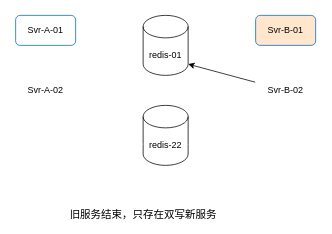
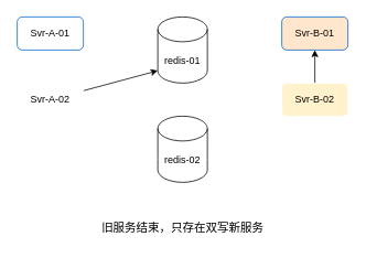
  <mxCell id="0" />
  <mxCell id="1" parent="0" />
  <mxCell id="2" value="redis-01" style="shape=cylinder3;whiteSpace=wrap;html=1;boundedLbl=1;backgroundOutline=1;size=15;" parent="1" vertex="1"><mxGeometry x="190" y="20" width="60" height="80" as="geometry" /></mxCell>
- <mxCell id="3" value="旧服务结束，只存在双写新服务" style="text;html=1;align=center;verticalAlign=middle;resizable=0;points=[];autosize=1;strokeColor=none;fillColor=none;fontSize=14;" parent="1" vertex="1"><mxGeometry x="80" y="270" width="220" height="30" as="geometry" /></mxCell>
- <mxCell id="4" value="redis-22" style="shape=cylinder3;whiteSpace=wrap;html=1;boundedLbl=1;backgroundOutline=1;size=15;" parent="1" vertex="1"><mxGeometry x="190" y="140" width="60" height="80" as="geometry" /></mxCell>
+ <mxCell id="3" value="旧服务结束，只存在双写新服务" style="text;html=1;align=center;verticalAlign=middle;resizable=0;points=[];autosize=1;strokeColor=none;fillColor=none;fontSize=14;" parent="1" vertex="1"><mxGeometry x="110" y="260" width="220" height="30" as="geometry" /></mxCell>
+ <mxCell id="4" value="redis-02" style="shape=cylinder3;whiteSpace=wrap;html=1;boundedLbl=1;backgroundOutline=1;size=15;" parent="1" vertex="1"><mxGeometry x="190" y="140" width="60" height="80" as="geometry" /></mxCell>
+ <mxCell id="5" style="edgeStyle=none;html=1;entryX=0;entryY=1;entryDx=0;entryDy=-15;entryPerimeter=0;" parent="1" source="7" target="2" edge="1"><mxGeometry relative="1" as="geometry" /></mxCell>
  <mxCell id="6" style="edgeStyle=none;html=1;entryX=0;entryY=0;entryDx=0;entryDy=52.5;entryPerimeter=0;dashed=1;dashPattern=12 12;strokeColor=#FFFFFF;" parent="1" source="7" target="4" edge="1"><mxGeometry relative="1" as="geometry" /></mxCell>
  <mxCell id="7" value="Svr-A-02" style="rounded=1;whiteSpace=wrap;html=1;strokeColor=#FFFFFF;" parent="1" vertex="1"><mxGeometry x="20" y="100" width="80" height="40" as="geometry" /></mxCell>
- <mxCell id="8" style="edgeStyle=none;html=1;entryX=1;entryY=1;entryDx=0;entryDy=-15;entryPerimeter=0;" parent="1" source="10" target="2" edge="1"><mxGeometry relative="1" as="geometry" /></mxCell>
+ <mxCell id="8" style="edgeStyle=none;html=1;" parent="1" source="10" target="12" edge="1"><mxGeometry relative="1" as="geometry" /></mxCell>
  <mxCell id="9" style="edgeStyle=none;html=1;entryX=1;entryY=0;entryDx=0;entryDy=52.5;entryPerimeter=0;dashed=1;dashPattern=12 12;strokeColor=#FFFFFF;endArrow=open;" parent="1" source="10" target="4" edge="1"><mxGeometry relative="1" as="geometry" /></mxCell>
- <mxCell id="10" value="Svr-B-02" style="rounded=1;whiteSpace=wrap;html=1;strokeColor=#FFFFFF;" parent="1" vertex="1"><mxGeometry x="340" y="100" width="80" height="40" as="geometry" /></mxCell>
+ <mxCell id="10" value="Svr-B-02" style="rounded=1;whiteSpace=wrap;html=1;strokeColor=#FFFFFF;fillColor=#fff2cc;" parent="1" vertex="1"><mxGeometry x="340" y="100" width="80" height="40" as="geometry" /></mxCell>
  <mxCell id="11" value="Svr-A-01" style="rounded=1;whiteSpace=wrap;html=1;strokeColor=#0066CC;" vertex="1" parent="1"><mxGeometry x="20" y="20" width="80" height="40" as="geometry" /></mxCell>
  <mxCell id="12" value="Svr-B-01" style="rounded=1;whiteSpace=wrap;html=1;strokeColor=#0066CC;fillColor=#ffe6cc;" vertex="1" parent="1"><mxGeometry x="340" y="20" width="80" height="40" as="geometry" /></mxCell>
